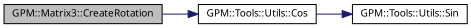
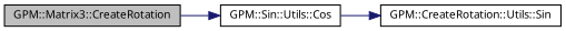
  digraph {
    fontname="Noto Sans"
    rankdir=LR
    node [color=black fillcolor=white fontname="Noto Sans" fontsize=10 shape=record style=filled]
    edge [color=midnightblue fontname="Noto Sans" fontsize=10 labelfontname=Helvetica labelfontsize=10 style=solid]
    n1 [fillcolor=grey75 fontcolor=black height=0.2 label="GPM::Matrix3::CreateRotation" width=0.4]
-   n2 [height=0.2 label="GPM::Tools::Utils::Cos" width=0.4]
-   n3 [height=0.2 label="GPM::Tools::Utils::Sin" width=0.4]
+   n2 [height=0.2 label="GPM::Sin::Utils::Cos" width=0.4]
+   n3 [height=0.2 label="GPM::CreateRotation::Utils::Sin" width=0.4]
    n1 -> n2
    n2 -> n3
  }
